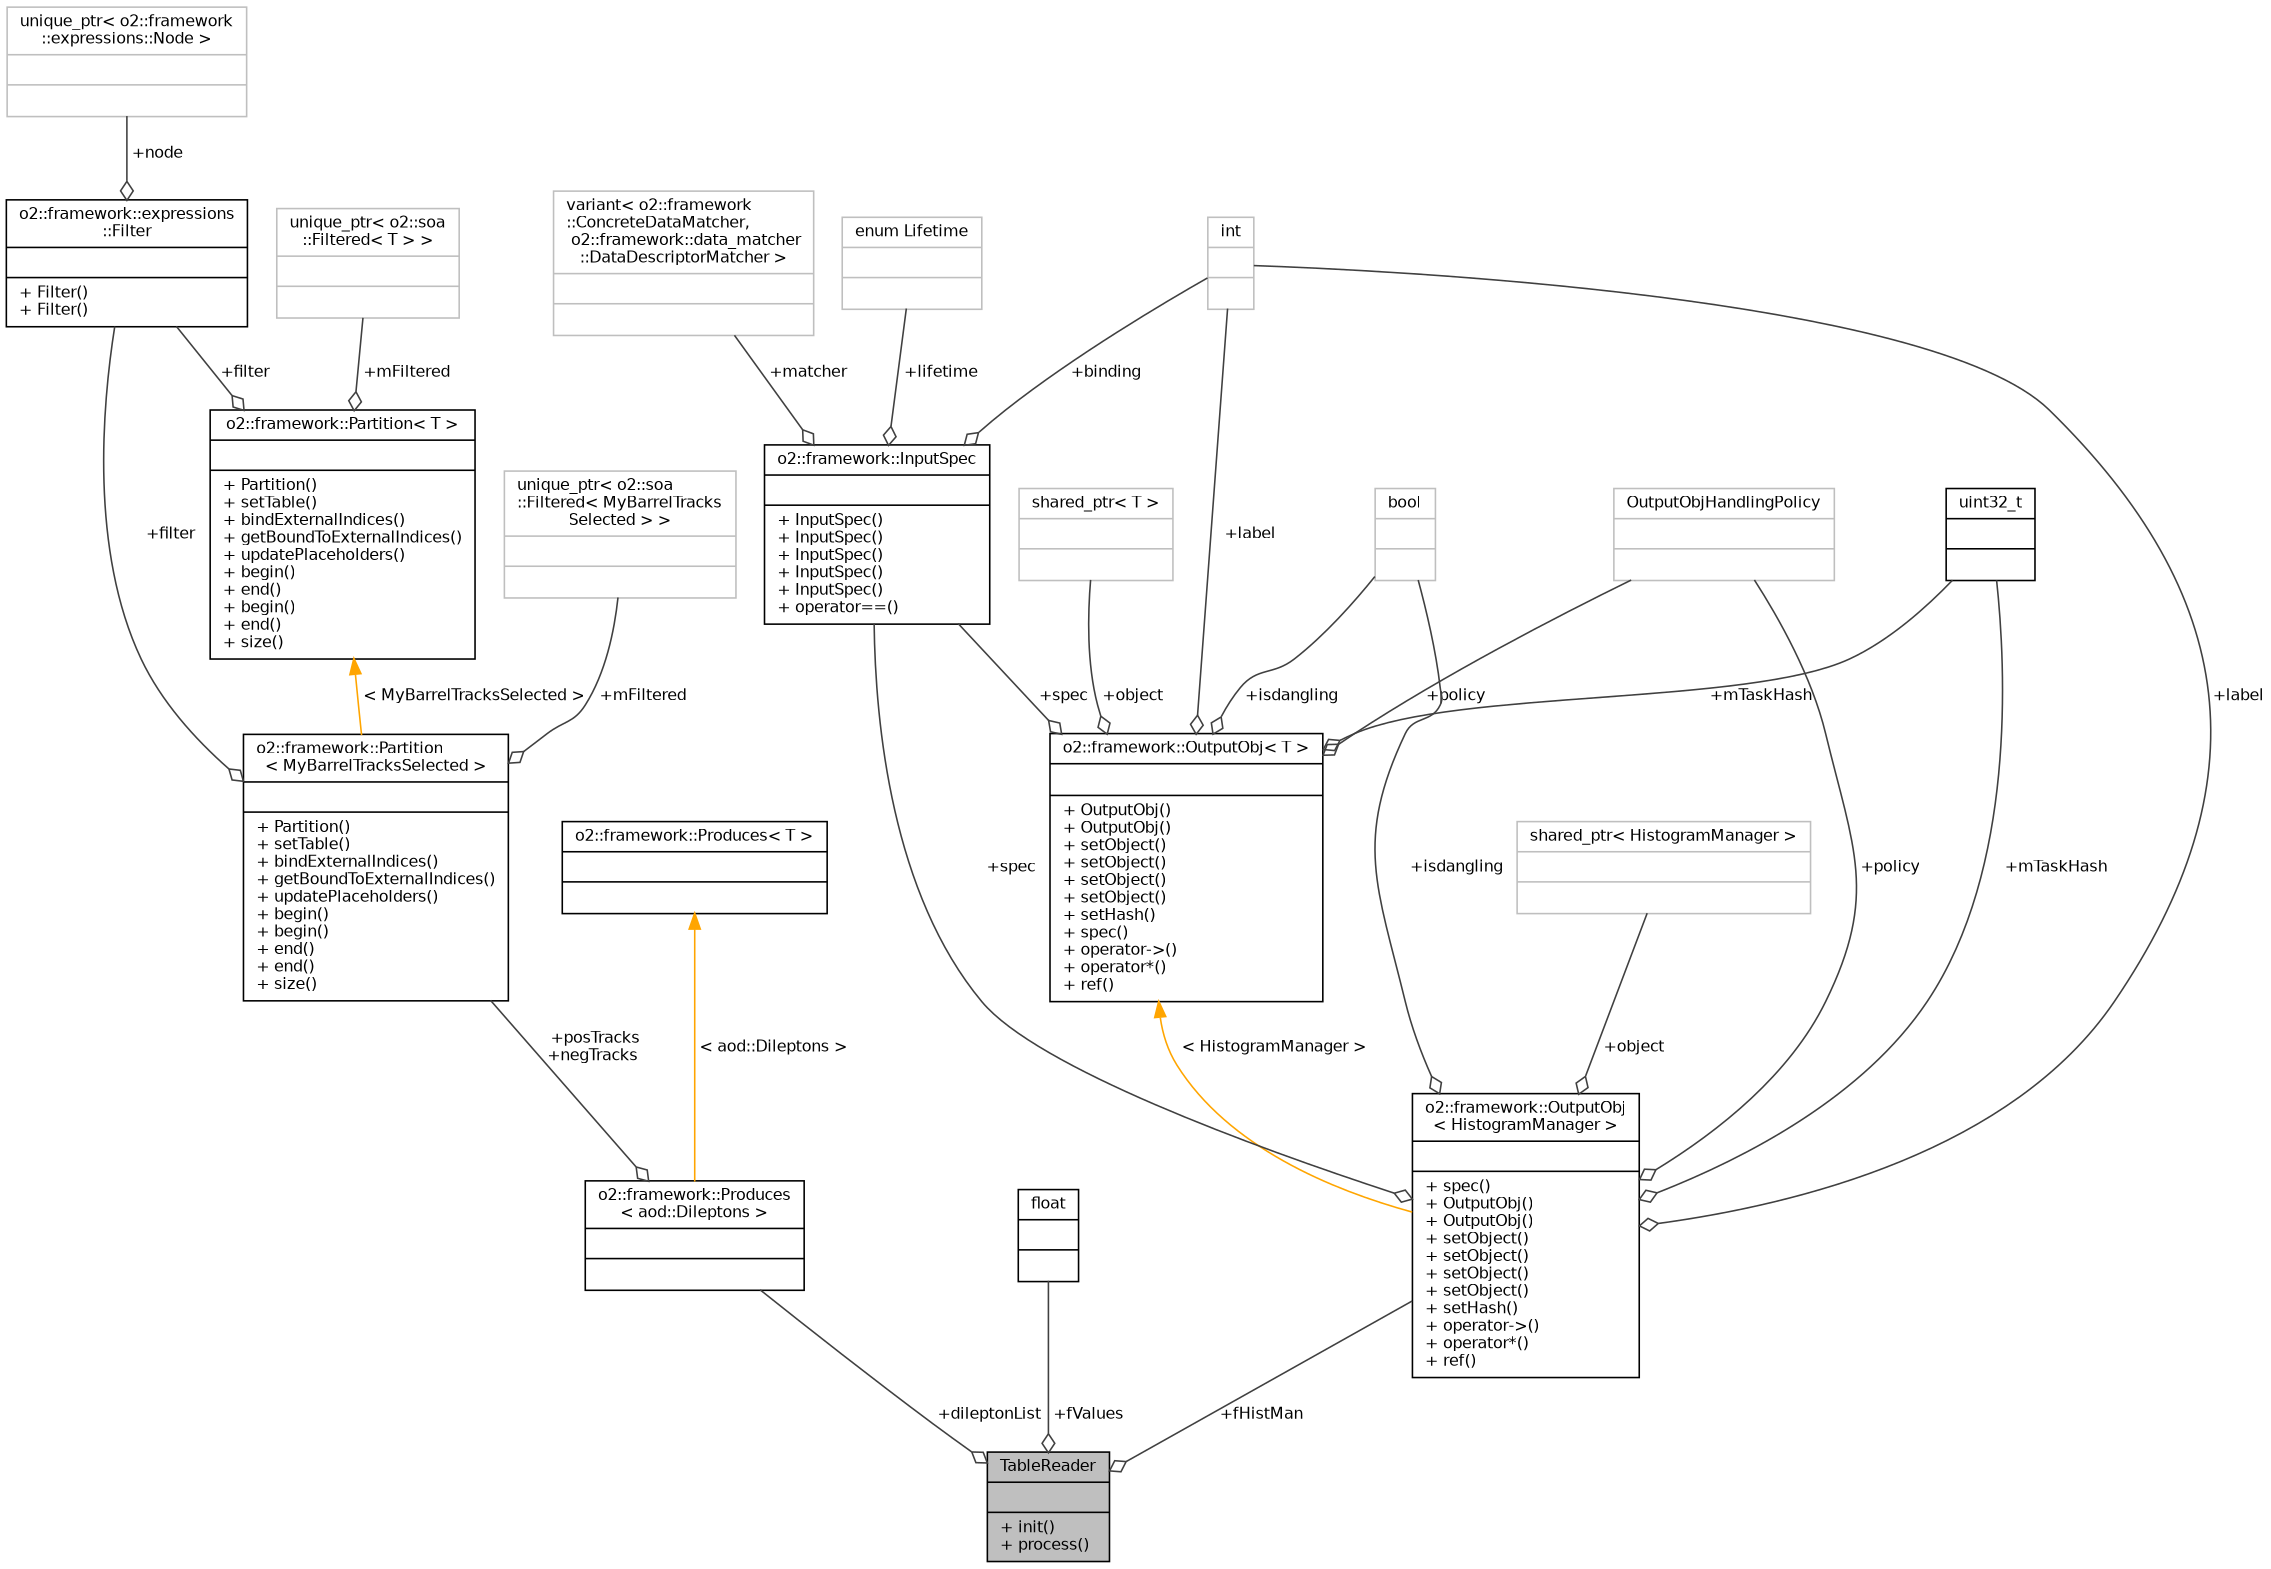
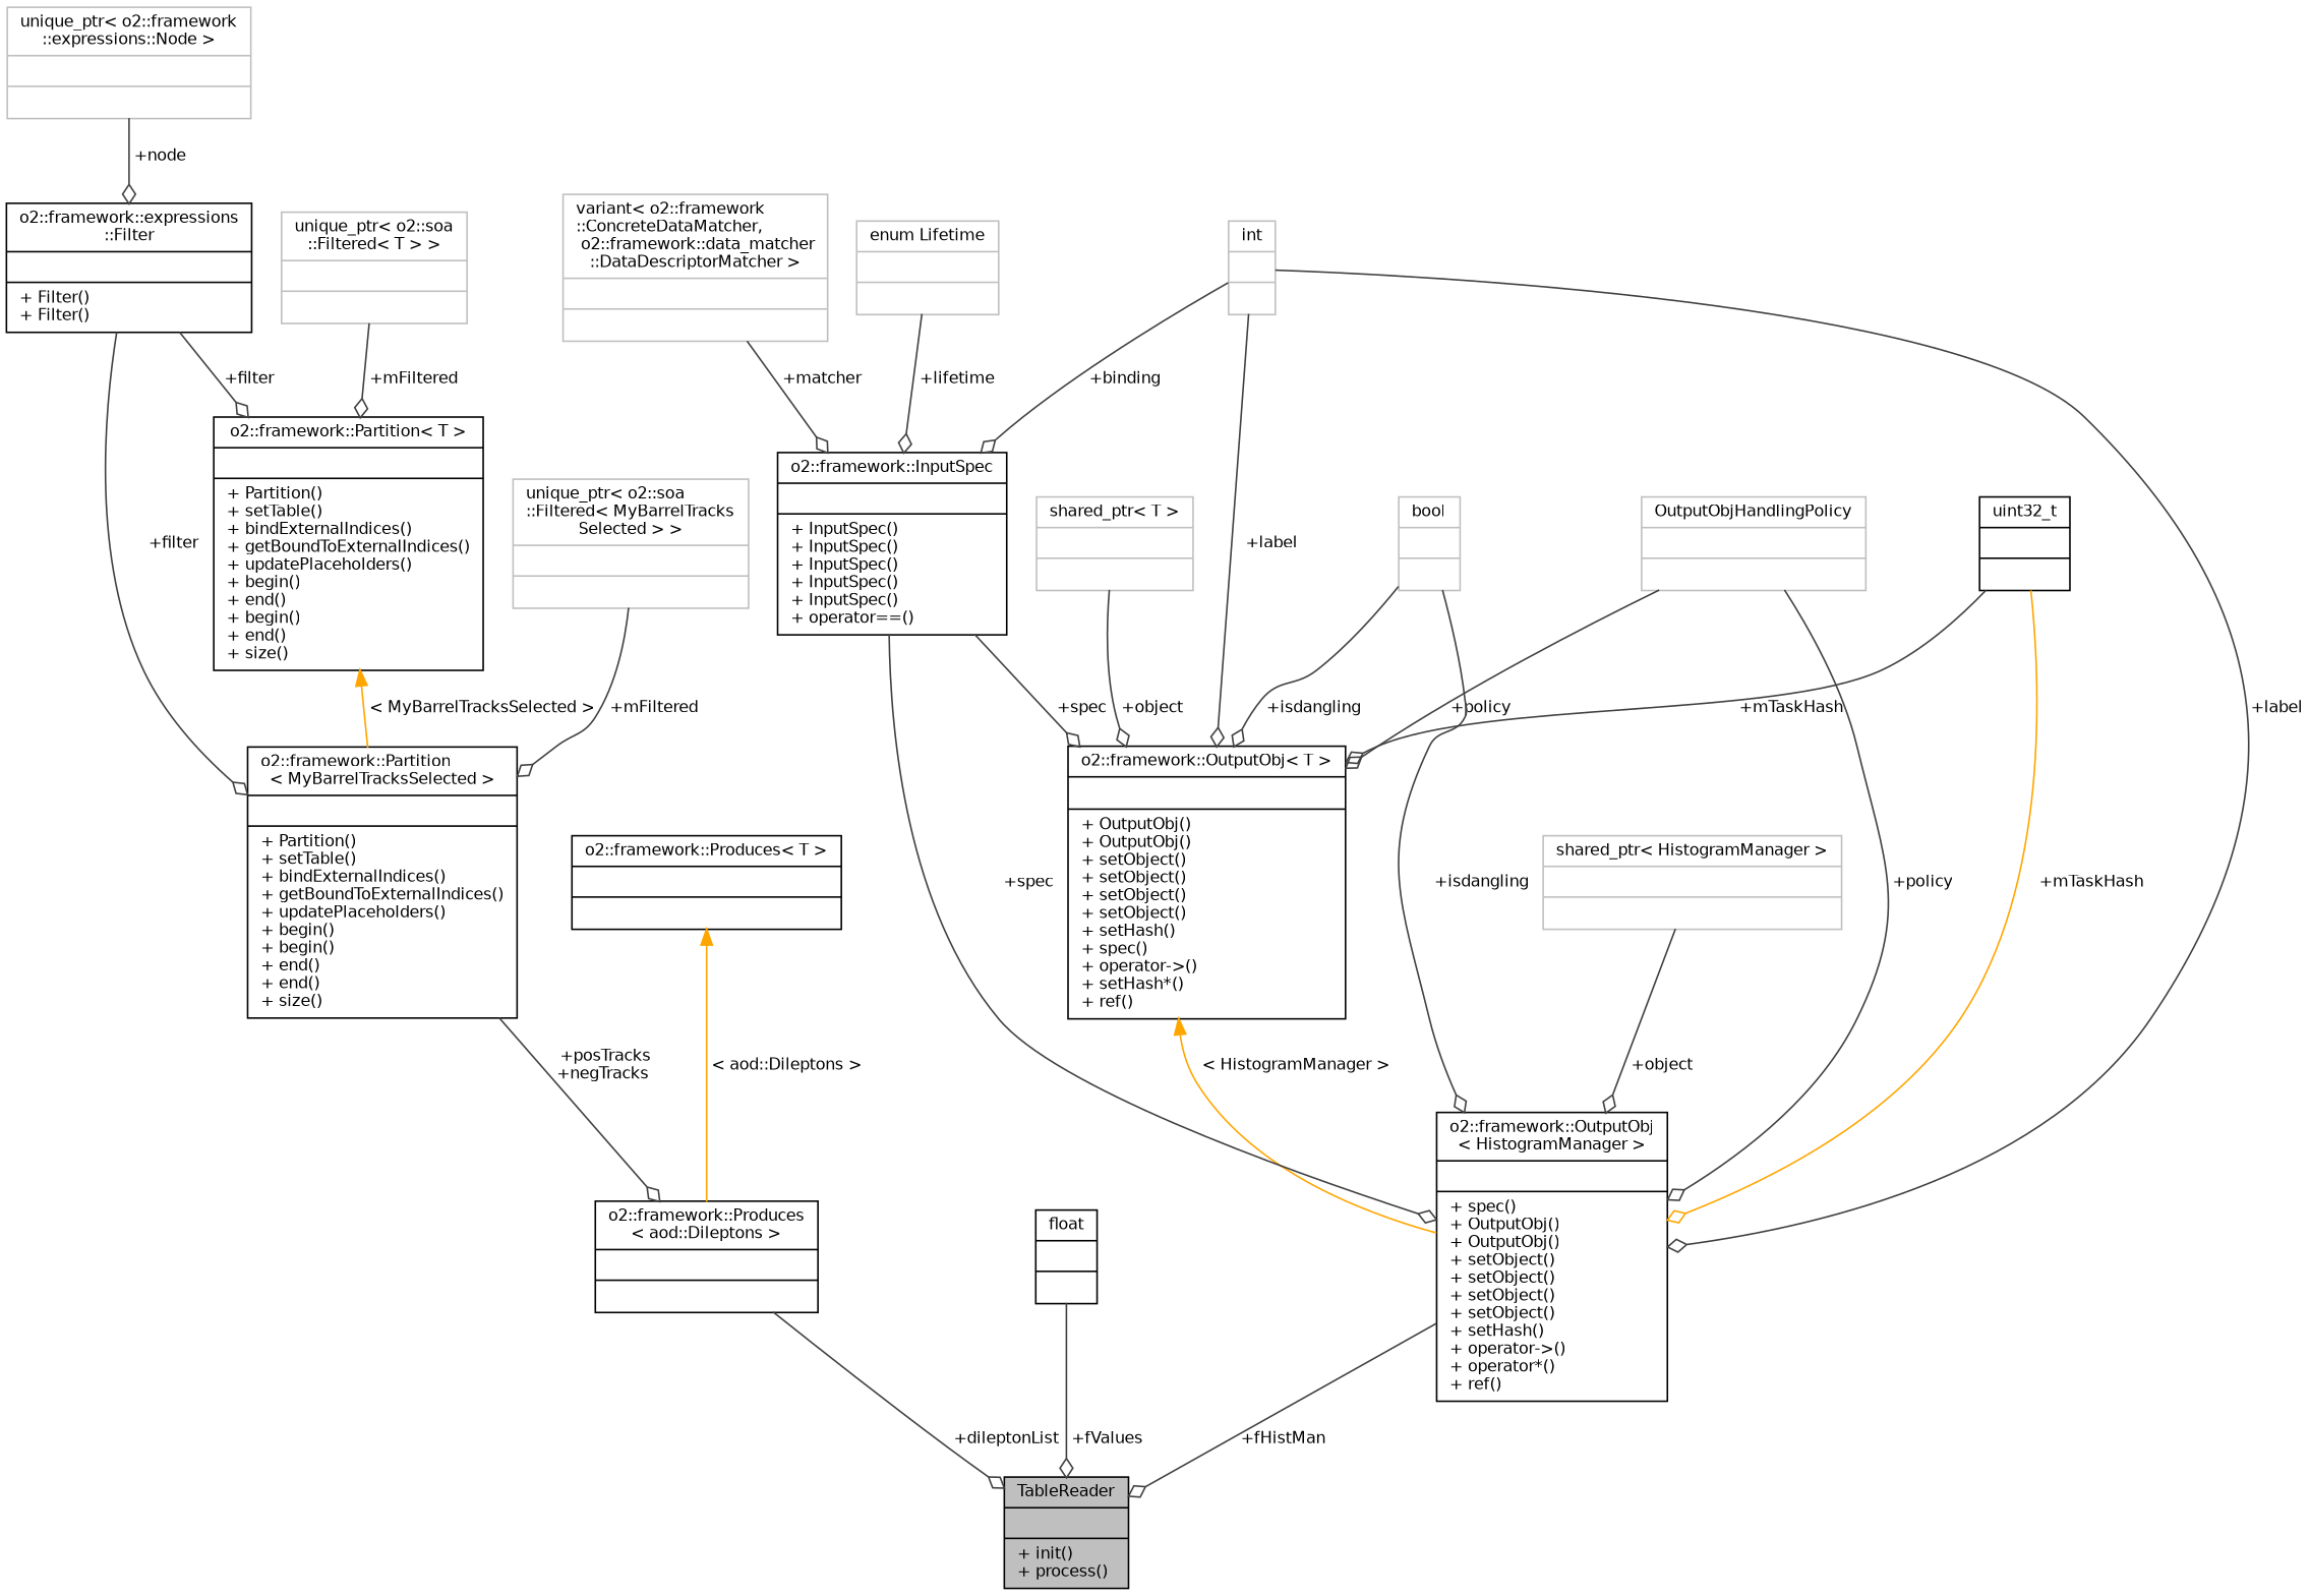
  digraph {
    node [color=black fontname=Helvetica fontsize=10 shape=record]
    edge [arrowhead=odiamond color=grey25 fontname=Helvetica fontsize=10 labelfontname=Helvetica labelfontsize=10 style=solid]
    n1 [fillcolor=grey75 fontcolor=black height=0.2 label="{TableReader\n||+ init()\l+ process()\l}" style=filled width=0.4]
    n2 [height=0.2 label="{o2::framework::Partition\l\< MyBarrelTracksSelected \>\n||+ Partition()\l+ setTable()\l+ bindExternalIndices()\l+ getBoundToExternalIndices()\l+ updatePlaceholders()\l+ begin()\l+ begin()\l+ end()\l+ end()\l+ size()\l}" width=0.4]
    n3 [height=0.2 label="{o2::framework::Produces\l\< aod::Dileptons \>\n||}" width=0.4]
    n4 [color=grey75 height=0.2 label="{unique_ptr\< o2::soa\l::Filtered\< MyBarrelTracks\lSelected \> \>\n||}" width=0.4]
    n5 [height=0.2 label="{o2::framework::expressions\l::Filter\n||+ Filter()\l+ Filter()\l}" width=0.4]
    n6 [height=0.2 label="{o2::framework::Partition\< T \>\n||+ Partition()\l+ setTable()\l+ bindExternalIndices()\l+ getBoundToExternalIndices()\l+ updatePlaceholders()\l+ begin()\l+ end()\l+ begin()\l+ end()\l+ size()\l}" width=0.4]
    n7 [color=grey75 height=0.2 label="{unique_ptr\< o2::framework\l::expressions::Node \>\n||}" width=0.4]
    n8 [color=grey75 height=0.2 label="{unique_ptr\< o2::soa\l::Filtered\< T \> \>\n||}" width=0.4]
    n9 [height=0.2 label="{float\n||}" width=0.4]
    n10 [height=0.2 label="{o2::framework::Produces\< T \>\n||}" width=0.4]
    n11 [height=0.2 label="{o2::framework::OutputObj\l\< HistogramManager \>\n||+ spec()\l+ OutputObj()\l+ OutputObj()\l+ setObject()\l+ setObject()\l+ setObject()\l+ setObject()\l+ setHash()\l+ operator-\>()\l+ operator*()\l+ ref()\l}" width=0.4]
    n12 [color=grey75 height=0.2 label="{shared_ptr\< HistogramManager \>\n||}" width=0.4]
    n13 [color=grey75 height=0.2 label="{OutputObjHandlingPolicy\n||}" width=0.4]
-   n14 [height=0.2 label="{o2::framework::OutputObj\< T \>\n||+ OutputObj()\l+ OutputObj()\l+ setObject()\l+ setObject()\l+ setObject()\l+ setObject()\l+ setHash()\l+ spec()\l+ operator-\>()\l+ operator*()\l+ ref()\l}" width=0.4]
+   n14 [height=0.2 label="{o2::framework::OutputObj\< T \>\n||+ OutputObj()\l+ OutputObj()\l+ setObject()\l+ setObject()\l+ setObject()\l+ setObject()\l+ setHash()\l+ spec()\l+ operator-\>()\l+ setHash*()\l+ ref()\l}" width=0.4]
    n15 [height=0.2 label="{uint32_t\n||}" width=0.4]
    n16 [color=grey75 height=0.2 label="{int\n||}" width=0.4]
    n17 [height=0.2 label="{o2::framework::InputSpec\n||+ InputSpec()\l+ InputSpec()\l+ InputSpec()\l+ InputSpec()\l+ InputSpec()\l+ operator==()\l}" width=0.4]
    n18 [color=grey75 height=0.2 label="{bool\n||}" width=0.4]
    n19 [color=grey75 height=0.2 label="{enum Lifetime\n||}" width=0.4]
    n20 [color=grey75 height=0.2 label="{variant\< o2::framework\l::ConcreteDataMatcher,\l o2::framework::data_matcher\l::DataDescriptorMatcher \>\n||}" width=0.4]
    n21 [color=grey75 height=0.2 label="{shared_ptr\< T \>\n||}" width=0.4]
    n2 -> n3 [label=" +posTracks\n+negTracks"]
    n3 -> n1 [label=" +dileptonList"]
    n4 -> n2 [label=" +mFiltered"]
    n5 -> n2 [label=" +filter"]
    n5 -> n6 [label=" +filter"]
    n6 -> n2 [color=orange dir=back label=" \< MyBarrelTracksSelected \>" arrowhead=""]
    n7 -> n5 [label=" +node"]
    n8 -> n6 [label=" +mFiltered"]
    n9 -> n1 [label=" +fValues"]
    n10 -> n3 [color=orange dir=back label=" \< aod::Dileptons \>" arrowhead=""]
    n11 -> n1 [label=" +fHistMan"]
    n12 -> n11 [label=" +object"]
    n13 -> n11 [label=" +policy"]
    n13 -> n14 [label=" +policy"]
    n14 -> n11 [color=orange dir=back label=" \< HistogramManager \>" arrowhead=""]
-   n15 -> n11 [label=" +mTaskHash"]
+   n15 -> n11 [color=orange label=" +mTaskHash"]
    n15 -> n14 [label=" +mTaskHash"]
    n16 -> n11 [label=" +label"]
    n16 -> n14 [label=" +label"]
    n16 -> n17 [label=" +binding"]
    n17 -> n11 [label=" +spec"]
    n17 -> n14 [label=" +spec"]
    n18 -> n11 [label=" +isdangling"]
    n18 -> n14 [label=" +isdangling"]
    n19 -> n17 [label=" +lifetime"]
    n20 -> n17 [label=" +matcher"]
    n21 -> n14 [label=" +object"]
  }
